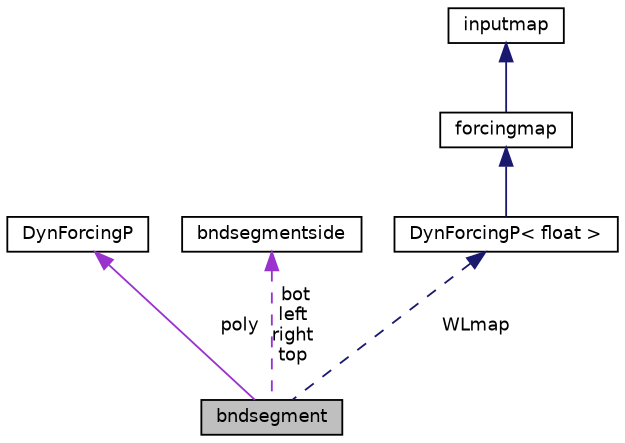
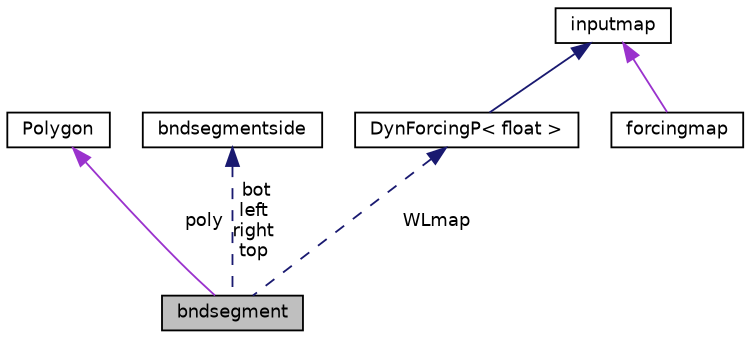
  digraph {
    node [color=black fillcolor=white fontname=Helvetica fontsize=10 shape=record style=filled]
    edge [color=midnightblue dir=back fontname=Helvetica fontsize=10 labelfontname=Helvetica labelfontsize=10 style=solid]
    n1 [fillcolor=grey75 fontcolor=black height=0.2 label=bndsegment width=0.4]
-   n2 [height=0.2 label=DynForcingP width=0.4]
+   n2 [height=0.2 label=Polygon width=0.4]
    n3 [height=0.2 label=bndsegmentside width=0.4]
    n4 [height=0.2 label="DynForcingP\< float \>" width=0.4]
    n5 [height=0.2 label=forcingmap width=0.4]
    n6 [height=0.2 label=inputmap width=0.4]
    n2 -> n1 [color=darkorchid3 label=" poly"]
-   n3 -> n1 [color=darkorchid3 label=" bot\nleft\nright\ntop" style=dashed]
+   n3 -> n1 [label=" bot\nleft\nright\ntop" style=dashed]
    n4 -> n1 [label=" WLmap" style=dashed]
-   n5 -> n4
-   n6 -> n5
+   n6 -> n4
+   n6 -> n5 [color=darkorchid3]
  }
